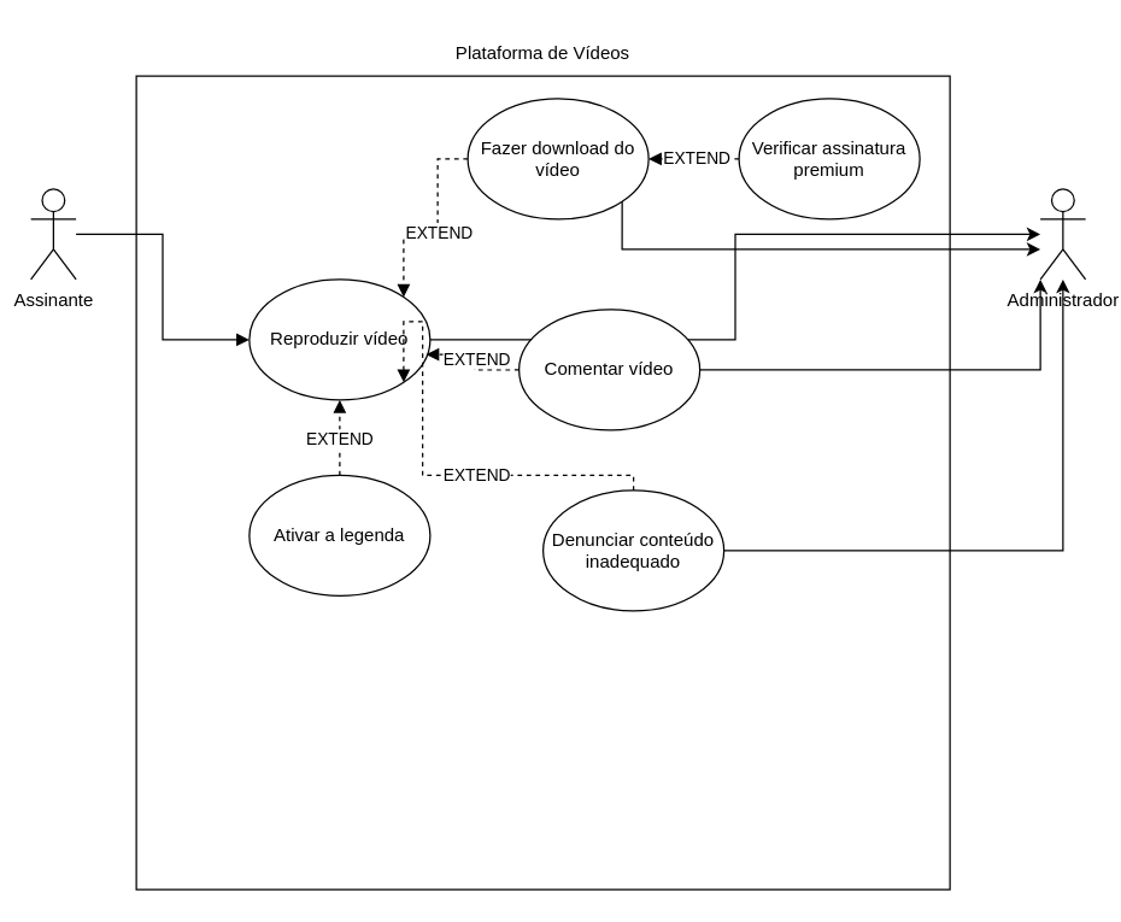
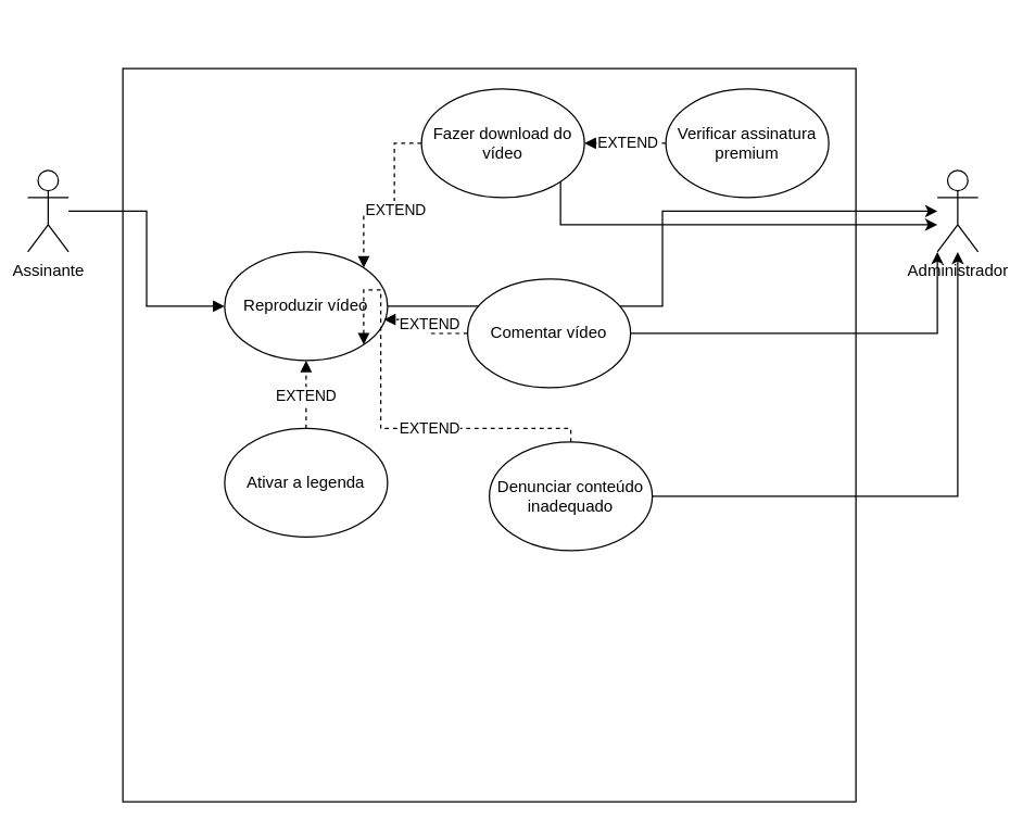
  <mxCell id="0" />
  <mxCell id="1" parent="0" />
  <mxCell id="2" value="" style="whiteSpace=wrap;html=1;aspect=fixed;rounded=0;" parent="1" vertex="1"><mxGeometry x="90" y="50" width="540" height="540" as="geometry" /></mxCell>
  <mxCell id="3" style="edgeStyle=orthogonalEdgeStyle;rounded=0;orthogonalLoop=1;jettySize=auto;html=1;entryX=0;entryY=0.5;entryDx=0;entryDy=0;endArrow=block;endFill=1;" parent="1" source="4" target="10" edge="1"><mxGeometry relative="1" as="geometry" /></mxCell>
  <mxCell id="4" value="Assinante" style="shape=umlActor;verticalLabelPosition=bottom;verticalAlign=top;html=1;outlineConnect=0;rounded=0;" parent="1" vertex="1"><mxGeometry x="20" y="125" width="30" height="60" as="geometry" /></mxCell>
  <mxCell id="5" value="Administrador" style="shape=umlActor;verticalLabelPosition=bottom;verticalAlign=top;html=1;outlineConnect=0;rounded=0;" parent="1" vertex="1"><mxGeometry x="690" y="125" width="30" height="60" as="geometry" /></mxCell>
- <mxCell id="6" value="Plataforma de Vídeos" style="text;html=1;align=center;verticalAlign=middle;whiteSpace=wrap;rounded=0;" parent="1" vertex="1"><mxGeometry x="285" y="20" width="150" height="30" as="geometry" /></mxCell>
  <mxCell id="7" style="edgeStyle=orthogonalEdgeStyle;rounded=0;orthogonalLoop=1;jettySize=auto;html=1;exitX=0;exitY=0.5;exitDx=0;exitDy=0;entryX=1;entryY=0;entryDx=0;entryDy=0;endArrow=block;endFill=1;dashed=1;" parent="1" source="14" target="10" edge="1"><mxGeometry relative="1" as="geometry"><Array as="points"><mxPoint x="290" y="105" /><mxPoint x="290" y="157" /></Array></mxGeometry></mxCell>
  <mxCell id="8" value="EXTEND" style="edgeLabel;html=1;align=center;verticalAlign=middle;resizable=0;points=[];" parent="7" vertex="1" connectable="0"><mxGeometry x="0.007" relative="1" as="geometry"><mxPoint as="offset" /></mxGeometry></mxCell>
  <mxCell id="9" style="edgeStyle=orthogonalEdgeStyle;rounded=0;orthogonalLoop=1;jettySize=auto;html=1;" edge="1" parent="1" source="10" target="5"><mxGeometry relative="1" as="geometry" /></mxCell>
  <mxCell id="10" value="Reproduzir vídeo" style="ellipse;whiteSpace=wrap;html=1;rounded=0;" parent="1" vertex="1"><mxGeometry x="165" y="185" width="120" height="80" as="geometry" /></mxCell>
  <mxCell id="11" style="edgeStyle=orthogonalEdgeStyle;rounded=0;orthogonalLoop=1;jettySize=auto;html=1;entryX=0.5;entryY=1;entryDx=0;entryDy=0;endArrow=block;endFill=1;dashed=1;" parent="1" source="13" target="10" edge="1"><mxGeometry relative="1" as="geometry" /></mxCell>
  <mxCell id="12" value="EXTEND" style="edgeLabel;html=1;align=center;verticalAlign=middle;resizable=0;points=[];rounded=0;" parent="11" vertex="1" connectable="0"><mxGeometry x="-0.018" y="1" relative="1" as="geometry"><mxPoint as="offset" /></mxGeometry></mxCell>
  <mxCell id="13" value="Ativar a legenda" style="ellipse;whiteSpace=wrap;html=1;rounded=0;" parent="1" vertex="1"><mxGeometry x="165" y="315" width="120" height="80" as="geometry" /></mxCell>
  <mxCell id="14" value="Fazer download do vídeo" style="ellipse;whiteSpace=wrap;html=1;rounded=0;" parent="1" vertex="1"><mxGeometry x="310" y="65" width="120" height="80" as="geometry" /></mxCell>
  <mxCell id="15" style="edgeStyle=orthogonalEdgeStyle;rounded=0;orthogonalLoop=1;jettySize=auto;html=1;entryX=1;entryY=0.5;entryDx=0;entryDy=0;endArrow=block;endFill=1;dashed=1;" parent="1" source="17" target="14" edge="1"><mxGeometry relative="1" as="geometry" /></mxCell>
  <mxCell id="16" value="EXTEND" style="edgeLabel;html=1;align=center;verticalAlign=middle;resizable=0;points=[];" parent="15" vertex="1" connectable="0"><mxGeometry x="-0.033" y="-1" relative="1" as="geometry"><mxPoint as="offset" /></mxGeometry></mxCell>
  <mxCell id="17" value="Verificar assinatura premium" style="ellipse;whiteSpace=wrap;html=1;" parent="1" vertex="1"><mxGeometry x="490" y="65" width="120" height="80" as="geometry" /></mxCell>
  <mxCell id="18" style="edgeStyle=orthogonalEdgeStyle;rounded=0;orthogonalLoop=1;jettySize=auto;html=1;entryX=0.978;entryY=0.623;entryDx=0;entryDy=0;dashed=1;endArrow=block;endFill=1;entryPerimeter=0;" parent="1" source="21" target="10" edge="1"><mxGeometry relative="1" as="geometry" /></mxCell>
  <mxCell id="19" value="EXTEND" style="edgeLabel;html=1;align=center;verticalAlign=middle;resizable=0;points=[];" parent="18" vertex="1" connectable="0"><mxGeometry x="0.038" relative="1" as="geometry"><mxPoint x="1" as="offset" /></mxGeometry></mxCell>
  <mxCell id="20" style="edgeStyle=orthogonalEdgeStyle;rounded=0;orthogonalLoop=1;jettySize=auto;html=1;entryX=0;entryY=1;entryDx=0;entryDy=0;entryPerimeter=0;" edge="1" parent="1" source="21" target="5"><mxGeometry relative="1" as="geometry"><mxPoint x="660" y="215" as="targetPoint" /></mxGeometry></mxCell>
  <mxCell id="21" value="Comentar vídeo" style="ellipse;whiteSpace=wrap;html=1;" parent="1" vertex="1"><mxGeometry x="344" y="205" width="120" height="80" as="geometry" /></mxCell>
  <mxCell id="22" style="edgeStyle=orthogonalEdgeStyle;rounded=0;orthogonalLoop=1;jettySize=auto;html=1;entryX=1;entryY=1;entryDx=0;entryDy=0;dashed=1;endArrow=block;endFill=1;" parent="1" source="25" target="10" edge="1"><mxGeometry relative="1" as="geometry"><Array as="points"><mxPoint x="420" y="315" /><mxPoint x="280" y="315" /><mxPoint x="280" y="213" /></Array></mxGeometry></mxCell>
  <mxCell id="23" value="EXTEND" style="edgeLabel;html=1;align=center;verticalAlign=middle;resizable=0;points=[];" parent="22" vertex="1" connectable="0"><mxGeometry x="-0.243" y="-1" relative="1" as="geometry"><mxPoint as="offset" /></mxGeometry></mxCell>
  <mxCell id="24" style="edgeStyle=orthogonalEdgeStyle;rounded=0;orthogonalLoop=1;jettySize=auto;html=1;" edge="1" parent="1" source="25" target="5"><mxGeometry relative="1" as="geometry" /></mxCell>
  <mxCell id="25" value="Denunciar conteúdo inadequado" style="ellipse;whiteSpace=wrap;html=1;" parent="1" vertex="1"><mxGeometry x="360" y="325" width="120" height="80" as="geometry" /></mxCell>
  <mxCell id="26" style="edgeStyle=orthogonalEdgeStyle;rounded=0;orthogonalLoop=1;jettySize=auto;html=1;exitX=1;exitY=1;exitDx=0;exitDy=0;" edge="1" parent="1" source="14" target="5"><mxGeometry relative="1" as="geometry"><Array as="points"><mxPoint x="412" y="165" /></Array></mxGeometry></mxCell>
